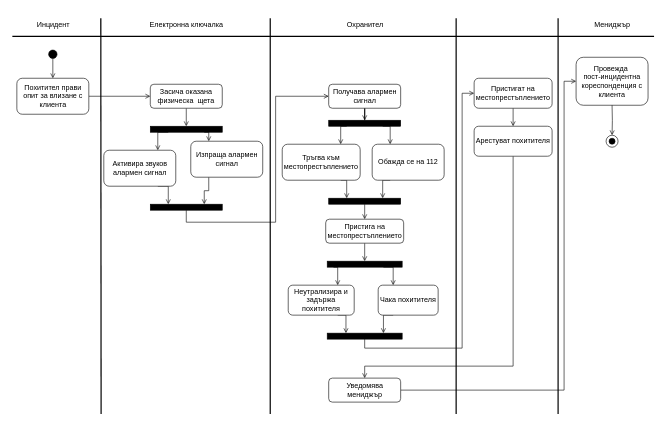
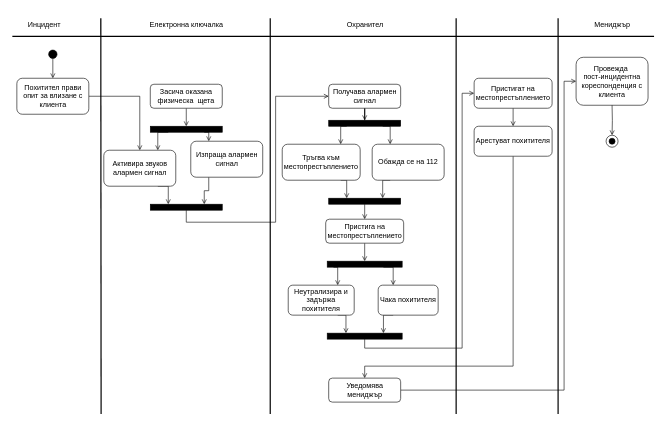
  <mxCell id="0" />
  <mxCell id="1" parent="0" />
  <mxCell id="2" value="" style="html=1;verticalAlign=bottom;startArrow=oval;startFill=1;endArrow=open;startSize=14;curved=0;rounded=0;endFill=0;" parent="1" edge="1"><mxGeometry width="60" relative="1" as="geometry"><mxPoint x="87.5" y="90" as="sourcePoint" /><mxPoint x="87.5" y="130" as="targetPoint" /></mxGeometry></mxCell>
- <mxCell id="3" style="edgeStyle=orthogonalEdgeStyle;rounded=0;orthogonalLoop=1;jettySize=auto;html=1;entryX=0;entryY=0.5;entryDx=0;entryDy=0;endArrow=open;endFill=0;" parent="1" source="4" target="15" edge="1"><mxGeometry relative="1" as="geometry"><mxPoint x="232.5" y="160" as="targetPoint" /></mxGeometry></mxCell>
+ <mxCell id="3" style="edgeStyle=orthogonalEdgeStyle;rounded=0;orthogonalLoop=1;jettySize=auto;html=1;endArrow=open;endFill=0;" parent="1" source="4" target="19" edge="1"><mxGeometry relative="1" as="geometry"><mxPoint x="232.5" y="160" as="targetPoint" /></mxGeometry></mxCell>
  <mxCell id="4" value="Похитител прави опит за влизане с клиента" style="rounded=1;whiteSpace=wrap;html=1;" parent="1" vertex="1"><mxGeometry x="27.5" y="130" width="120" height="60" as="geometry" /></mxCell>
  <mxCell id="5" value="" style="endArrow=none;html=1;rounded=0;strokeWidth=2;" parent="1" edge="1"><mxGeometry width="50" height="50" relative="1" as="geometry"><mxPoint x="20" y="60" as="sourcePoint" /><mxPoint x="1090" y="60" as="targetPoint" /></mxGeometry></mxCell>
  <mxCell id="6" value="" style="endArrow=none;html=1;rounded=0;strokeWidth=2;" parent="1" edge="1"><mxGeometry width="50" height="50" relative="1" as="geometry"><mxPoint x="168" y="690" as="sourcePoint" /><mxPoint x="167.5" y="30" as="targetPoint" /></mxGeometry></mxCell>
- <mxCell id="7" value="Инцидент" style="text;html=1;align=center;verticalAlign=bottom;resizable=0;points=[];autosize=1;strokeColor=none;fillColor=none;" parent="1" vertex="1"><mxGeometry x="47.5" y="20" width="80" height="30" as="geometry" /></mxCell>
+ <mxCell id="7" value="Инцидент" style="text;html=1;align=center;verticalAlign=bottom;resizable=0;points=[];autosize=1;strokeColor=none;fillColor=none;" parent="1" vertex="1"><mxGeometry x="32.5" y="20" width="80" height="30" as="geometry" /></mxCell>
  <mxCell id="8" value="Електронна ключалка" style="text;html=1;align=center;verticalAlign=bottom;resizable=0;points=[];autosize=1;strokeColor=none;fillColor=none;" parent="1" vertex="1"><mxGeometry x="235" y="20" width="150" height="30" as="geometry" /></mxCell>
  <mxCell id="9" value="" style="endArrow=none;html=1;rounded=0;strokeWidth=2;" parent="1" edge="1"><mxGeometry width="50" height="50" relative="1" as="geometry"><mxPoint x="450" y="690" as="sourcePoint" /><mxPoint x="450" y="30" as="targetPoint" /></mxGeometry></mxCell>
  <mxCell id="10" value="Охранител" style="text;html=1;align=center;verticalAlign=bottom;resizable=0;points=[];autosize=1;strokeColor=none;fillColor=none;" parent="1" vertex="1"><mxGeometry x="567.5" y="20" width="80" height="30" as="geometry" /></mxCell>
  <mxCell id="11" value="" style="endArrow=none;html=1;rounded=0;strokeWidth=2;" parent="1" edge="1"><mxGeometry width="50" height="50" relative="1" as="geometry"><mxPoint x="760" y="690" as="sourcePoint" /><mxPoint x="760" y="30" as="targetPoint" /></mxGeometry></mxCell>
  <mxCell id="12" value="" style="endArrow=none;html=1;rounded=0;strokeWidth=2;" parent="1" edge="1"><mxGeometry width="50" height="50" relative="1" as="geometry"><mxPoint x="930" y="690" as="sourcePoint" /><mxPoint x="930" y="30" as="targetPoint" /></mxGeometry></mxCell>
  <mxCell id="13" value="Мениджър" style="text;html=1;align=center;verticalAlign=bottom;resizable=0;points=[];autosize=1;strokeColor=none;fillColor=none;" parent="1" vertex="1"><mxGeometry x="980" y="20" width="80" height="30" as="geometry" /></mxCell>
  <mxCell id="14" style="edgeStyle=orthogonalEdgeStyle;rounded=0;orthogonalLoop=1;jettySize=auto;html=1;exitX=0.5;exitY=1;exitDx=0;exitDy=0;entryX=0.5;entryY=0;entryDx=0;entryDy=0;endArrow=open;endFill=0;" parent="1" source="15" target="22" edge="1"><mxGeometry relative="1" as="geometry" /></mxCell>
  <mxCell id="15" value="Засича оказана физическа&amp;nbsp; щета" style="rounded=1;whiteSpace=wrap;html=1;" parent="1" vertex="1"><mxGeometry x="250" y="140" width="120" height="40" as="geometry" /></mxCell>
  <mxCell id="16" style="edgeStyle=orthogonalEdgeStyle;rounded=0;orthogonalLoop=1;jettySize=auto;html=1;exitX=0.25;exitY=1;exitDx=0;exitDy=0;entryX=0.75;entryY=0;entryDx=0;entryDy=0;endArrow=open;endFill=0;" parent="1" source="17" target="24" edge="1"><mxGeometry relative="1" as="geometry" /></mxCell>
  <mxCell id="17" value="Изпраща алармен сигнал" style="rounded=1;whiteSpace=wrap;html=1;" parent="1" vertex="1"><mxGeometry x="317.5" y="235" width="120" height="60" as="geometry" /></mxCell>
  <mxCell id="18" style="edgeStyle=orthogonalEdgeStyle;rounded=0;orthogonalLoop=1;jettySize=auto;html=1;exitX=0.75;exitY=1;exitDx=0;exitDy=0;entryX=0.25;entryY=0;entryDx=0;entryDy=0;endArrow=open;endFill=0;" parent="1" source="19" target="24" edge="1"><mxGeometry relative="1" as="geometry" /></mxCell>
  <mxCell id="19" value="Активира звуков алармен сигнал" style="rounded=1;whiteSpace=wrap;html=1;" parent="1" vertex="1"><mxGeometry x="172.5" y="250" width="120" height="60" as="geometry" /></mxCell>
  <mxCell id="20" style="edgeStyle=orthogonalEdgeStyle;rounded=0;orthogonalLoop=1;jettySize=auto;html=1;exitX=0.25;exitY=1;exitDx=0;exitDy=0;entryX=0.75;entryY=0;entryDx=0;entryDy=0;endArrow=open;endFill=0;" parent="1" source="22" target="19" edge="1"><mxGeometry relative="1" as="geometry" /></mxCell>
  <mxCell id="21" style="edgeStyle=orthogonalEdgeStyle;rounded=0;orthogonalLoop=1;jettySize=auto;html=1;exitX=0.75;exitY=1;exitDx=0;exitDy=0;entryX=0.25;entryY=0;entryDx=0;entryDy=0;endArrow=open;endFill=0;" parent="1" source="22" target="17" edge="1"><mxGeometry relative="1" as="geometry" /></mxCell>
  <mxCell id="22" value="" style="rounded=0;whiteSpace=wrap;html=1;fillStyle=solid;fillColor=#000000;" parent="1" vertex="1"><mxGeometry x="250" y="210" width="120" height="10" as="geometry" /></mxCell>
  <mxCell id="23" style="edgeStyle=orthogonalEdgeStyle;rounded=0;orthogonalLoop=1;jettySize=auto;html=1;entryX=0;entryY=0.5;entryDx=0;entryDy=0;endArrow=open;endFill=0;" edge="1" parent="1" source="24" target="56"><mxGeometry relative="1" as="geometry"><Array as="points"><mxPoint x="310" y="370" /><mxPoint x="459" y="370" /><mxPoint x="459" y="160" /></Array></mxGeometry></mxCell>
  <mxCell id="24" value="" style="rounded=0;whiteSpace=wrap;html=1;fillStyle=solid;fillColor=#000000;" parent="1" vertex="1"><mxGeometry x="250" y="340" width="120" height="10" as="geometry" /></mxCell>
  <mxCell id="25" style="edgeStyle=orthogonalEdgeStyle;rounded=0;orthogonalLoop=1;jettySize=auto;html=1;exitX=0.75;exitY=1;exitDx=0;exitDy=0;entryX=0.25;entryY=0;entryDx=0;entryDy=0;endArrow=open;endFill=0;" edge="1" parent="1" source="26" target="52"><mxGeometry relative="1" as="geometry" /></mxCell>
  <mxCell id="26" value="Неутрализира и задържа похитителя" style="rounded=1;whiteSpace=wrap;html=1;" parent="1" vertex="1"><mxGeometry x="480" y="475" width="110" height="50" as="geometry" /></mxCell>
  <mxCell id="27" style="edgeStyle=orthogonalEdgeStyle;rounded=0;orthogonalLoop=1;jettySize=auto;html=1;exitX=0.25;exitY=1;exitDx=0;exitDy=0;entryX=0.75;entryY=0;entryDx=0;entryDy=0;endArrow=open;endFill=0;" parent="1" source="28" target="35" edge="1"><mxGeometry relative="1" as="geometry" /></mxCell>
  <mxCell id="28" value="Обажда се на 112" style="rounded=1;whiteSpace=wrap;html=1;" parent="1" vertex="1"><mxGeometry x="620" y="240" width="120" height="60" as="geometry" /></mxCell>
  <mxCell id="29" style="edgeStyle=orthogonalEdgeStyle;rounded=0;orthogonalLoop=1;jettySize=auto;html=1;exitX=0.75;exitY=1;exitDx=0;exitDy=0;entryX=0.25;entryY=0;entryDx=0;entryDy=0;endArrow=open;endFill=0;" parent="1" source="30" target="35" edge="1"><mxGeometry relative="1" as="geometry" /></mxCell>
  <mxCell id="30" value="Тръгва към местопрестъплението" style="rounded=1;whiteSpace=wrap;html=1;" parent="1" vertex="1"><mxGeometry x="470" y="240" width="130" height="60" as="geometry" /></mxCell>
  <mxCell id="31" style="edgeStyle=orthogonalEdgeStyle;rounded=0;orthogonalLoop=1;jettySize=auto;html=1;exitX=0.25;exitY=1;exitDx=0;exitDy=0;entryX=0.75;entryY=0;entryDx=0;entryDy=0;endArrow=open;endFill=0;" parent="1" source="33" target="30" edge="1"><mxGeometry relative="1" as="geometry" /></mxCell>
  <mxCell id="32" style="edgeStyle=orthogonalEdgeStyle;rounded=0;orthogonalLoop=1;jettySize=auto;html=1;exitX=0.75;exitY=1;exitDx=0;exitDy=0;entryX=0.25;entryY=0;entryDx=0;entryDy=0;endArrow=open;endFill=0;" parent="1" source="33" target="28" edge="1"><mxGeometry relative="1" as="geometry" /></mxCell>
  <mxCell id="33" value="" style="rounded=0;whiteSpace=wrap;html=1;fillStyle=solid;fillColor=#000000;" parent="1" vertex="1"><mxGeometry x="547.5" y="200" width="120" height="10" as="geometry" /></mxCell>
  <mxCell id="34" style="edgeStyle=orthogonalEdgeStyle;rounded=0;orthogonalLoop=1;jettySize=auto;html=1;exitX=0.5;exitY=1;exitDx=0;exitDy=0;entryX=0.5;entryY=0;entryDx=0;entryDy=0;endArrow=open;endFill=0;" parent="1" source="35" target="37" edge="1"><mxGeometry relative="1" as="geometry" /></mxCell>
  <mxCell id="35" value="" style="rounded=0;whiteSpace=wrap;html=1;fillStyle=solid;fillColor=#000000;" parent="1" vertex="1"><mxGeometry x="547.5" y="330" width="120" height="10" as="geometry" /></mxCell>
  <mxCell id="36" style="edgeStyle=orthogonalEdgeStyle;rounded=0;orthogonalLoop=1;jettySize=auto;html=1;exitX=0.5;exitY=1;exitDx=0;exitDy=0;entryX=0.5;entryY=0;entryDx=0;entryDy=0;endArrow=open;endFill=0;" edge="1" parent="1" source="37" target="48"><mxGeometry relative="1" as="geometry" /></mxCell>
  <mxCell id="37" value="Пристига на местопрестъплението" style="rounded=1;whiteSpace=wrap;html=1;" parent="1" vertex="1"><mxGeometry x="542.5" y="365" width="130" height="40" as="geometry" /></mxCell>
  <mxCell id="38" value="Провежда&amp;nbsp;&lt;div&gt;пост-инцидентна кореспонденция с клиента&lt;/div&gt;" style="rounded=1;whiteSpace=wrap;html=1;" parent="1" vertex="1"><mxGeometry x="960" y="95" width="120" height="80" as="geometry" /></mxCell>
  <mxCell id="39" value="" style="ellipse;whiteSpace=wrap;html=1;aspect=fixed;" parent="1" vertex="1"><mxGeometry x="1010" y="225" width="20" height="20" as="geometry" /></mxCell>
  <mxCell id="40" value="" style="ellipse;whiteSpace=wrap;html=1;aspect=fixed;labelBackgroundColor=#000000;fillColor=#000000;" parent="1" vertex="1"><mxGeometry x="1015" y="230" width="10" height="10" as="geometry" /></mxCell>
  <mxCell id="41" style="edgeStyle=orthogonalEdgeStyle;rounded=0;orthogonalLoop=1;jettySize=auto;html=1;endArrow=open;endFill=0;exitX=0.5;exitY=1;exitDx=0;exitDy=0;entryX=0.5;entryY=0;entryDx=0;entryDy=0;" parent="1" target="39" edge="1"><mxGeometry relative="1" as="geometry"><mxPoint x="1020" y="175" as="sourcePoint" /><mxPoint x="1019.66" y="235" as="targetPoint" /></mxGeometry></mxCell>
  <mxCell id="42" style="edgeStyle=orthogonalEdgeStyle;rounded=0;orthogonalLoop=1;jettySize=auto;html=1;entryX=0;entryY=0.5;entryDx=0;entryDy=0;endArrow=open;endFill=0;" edge="1" parent="1" source="43" target="38"><mxGeometry relative="1" as="geometry"><Array as="points"><mxPoint x="940" y="650" /><mxPoint x="940" y="135" /></Array></mxGeometry></mxCell>
  <mxCell id="43" value="Уведомява мениджър" style="rounded=1;whiteSpace=wrap;html=1;" parent="1" vertex="1"><mxGeometry x="547.5" y="630" width="120" height="40" as="geometry" /></mxCell>
  <mxCell id="44" style="edgeStyle=orthogonalEdgeStyle;rounded=0;orthogonalLoop=1;jettySize=auto;html=1;exitX=0.25;exitY=1;exitDx=0;exitDy=0;entryX=0.75;entryY=0;entryDx=0;entryDy=0;endArrow=open;endFill=0;" edge="1" parent="1" source="45" target="52"><mxGeometry relative="1" as="geometry" /></mxCell>
  <mxCell id="45" value="Чака похитителя" style="rounded=1;whiteSpace=wrap;html=1;" vertex="1" parent="1"><mxGeometry x="630" y="475" width="100" height="50" as="geometry" /></mxCell>
  <mxCell id="46" style="edgeStyle=orthogonalEdgeStyle;rounded=0;orthogonalLoop=1;jettySize=auto;html=1;exitX=0.084;exitY=1.005;exitDx=0;exitDy=0;entryX=0.75;entryY=0;entryDx=0;entryDy=0;exitPerimeter=0;endArrow=open;endFill=0;" edge="1" parent="1" source="48" target="26"><mxGeometry relative="1" as="geometry" /></mxCell>
  <mxCell id="47" style="edgeStyle=orthogonalEdgeStyle;rounded=0;orthogonalLoop=1;jettySize=auto;html=1;exitX=0.75;exitY=1;exitDx=0;exitDy=0;entryX=0.25;entryY=0;entryDx=0;entryDy=0;endArrow=open;endFill=0;" edge="1" parent="1" source="48" target="45"><mxGeometry relative="1" as="geometry" /></mxCell>
  <mxCell id="48" value="" style="rounded=0;whiteSpace=wrap;html=1;fillStyle=solid;fillColor=#000000;" vertex="1" parent="1"><mxGeometry x="545" y="435" width="125" height="10" as="geometry" /></mxCell>
  <mxCell id="49" style="edgeStyle=orthogonalEdgeStyle;rounded=0;orthogonalLoop=1;jettySize=auto;html=1;exitX=0.5;exitY=1;exitDx=0;exitDy=0;entryX=0.5;entryY=0;entryDx=0;entryDy=0;endArrow=open;endFill=0;" edge="1" parent="1" source="50" target="54"><mxGeometry relative="1" as="geometry" /></mxCell>
  <mxCell id="50" value="Пристигат на местопрестъплението" style="rounded=1;whiteSpace=wrap;html=1;" vertex="1" parent="1"><mxGeometry x="790" y="130" width="130" height="50" as="geometry" /></mxCell>
  <mxCell id="51" style="edgeStyle=orthogonalEdgeStyle;rounded=0;orthogonalLoop=1;jettySize=auto;html=1;exitX=0.5;exitY=1;exitDx=0;exitDy=0;entryX=0;entryY=0.5;entryDx=0;entryDy=0;endArrow=open;endFill=0;" edge="1" parent="1" source="52" target="50"><mxGeometry relative="1" as="geometry"><Array as="points"><mxPoint x="608" y="580" /><mxPoint x="770" y="580" /><mxPoint x="770" y="155" /></Array></mxGeometry></mxCell>
  <mxCell id="52" value="" style="rounded=0;whiteSpace=wrap;html=1;fillStyle=solid;fillColor=#000000;" vertex="1" parent="1"><mxGeometry x="545" y="555" width="125" height="10" as="geometry" /></mxCell>
  <mxCell id="53" style="edgeStyle=orthogonalEdgeStyle;rounded=0;orthogonalLoop=1;jettySize=auto;html=1;entryX=0.5;entryY=0;entryDx=0;entryDy=0;endArrow=open;endFill=0;" edge="1" parent="1" source="54" target="43"><mxGeometry relative="1" as="geometry"><Array as="points"><mxPoint x="855" y="610" /><mxPoint x="608" y="610" /></Array></mxGeometry></mxCell>
  <mxCell id="54" value="Арестуват похитителя" style="rounded=1;whiteSpace=wrap;html=1;" vertex="1" parent="1"><mxGeometry x="790" y="210" width="130" height="50" as="geometry" /></mxCell>
  <mxCell id="55" style="edgeStyle=orthogonalEdgeStyle;rounded=0;orthogonalLoop=1;jettySize=auto;html=1;entryX=0.5;entryY=0;entryDx=0;entryDy=0;endArrow=open;endFill=0;endSize=6;" edge="1" parent="1" source="56" target="33"><mxGeometry relative="1" as="geometry" /></mxCell>
  <mxCell id="56" value="Получава алармен сигнал" style="rounded=1;whiteSpace=wrap;html=1;" vertex="1" parent="1"><mxGeometry x="547.5" y="140" width="120" height="40" as="geometry" /></mxCell>
